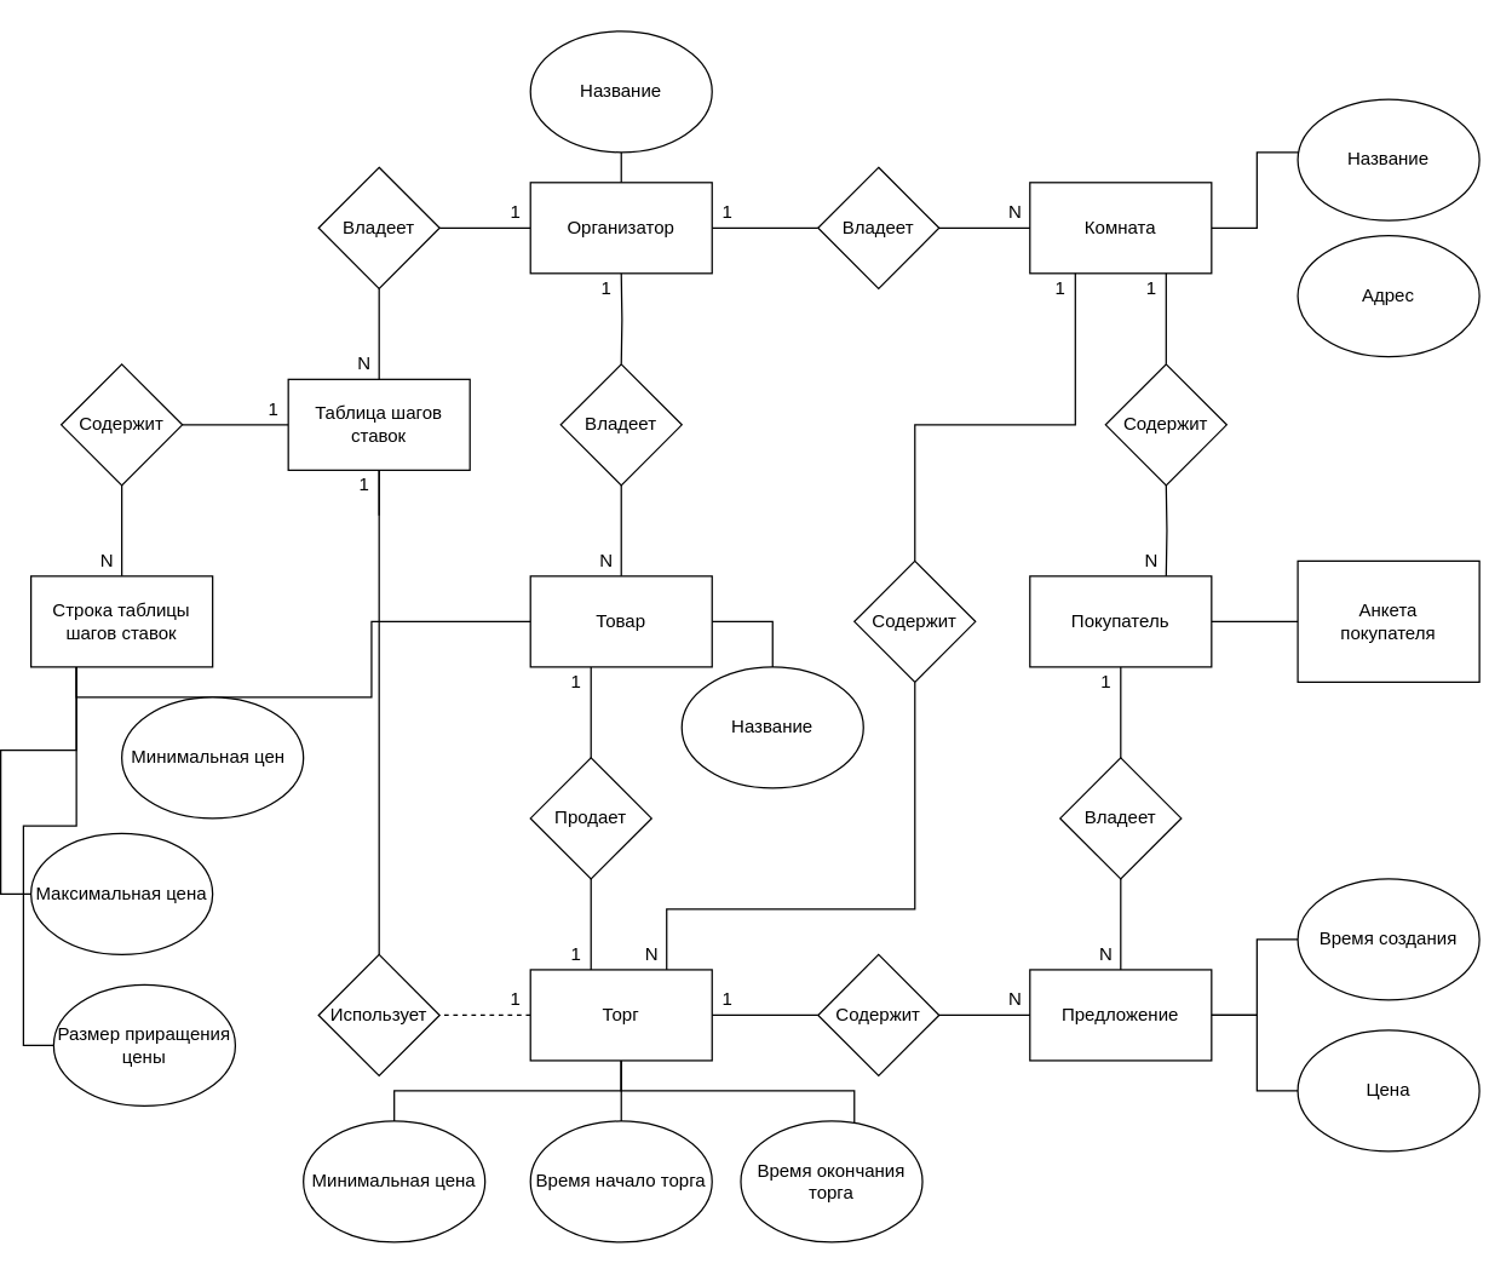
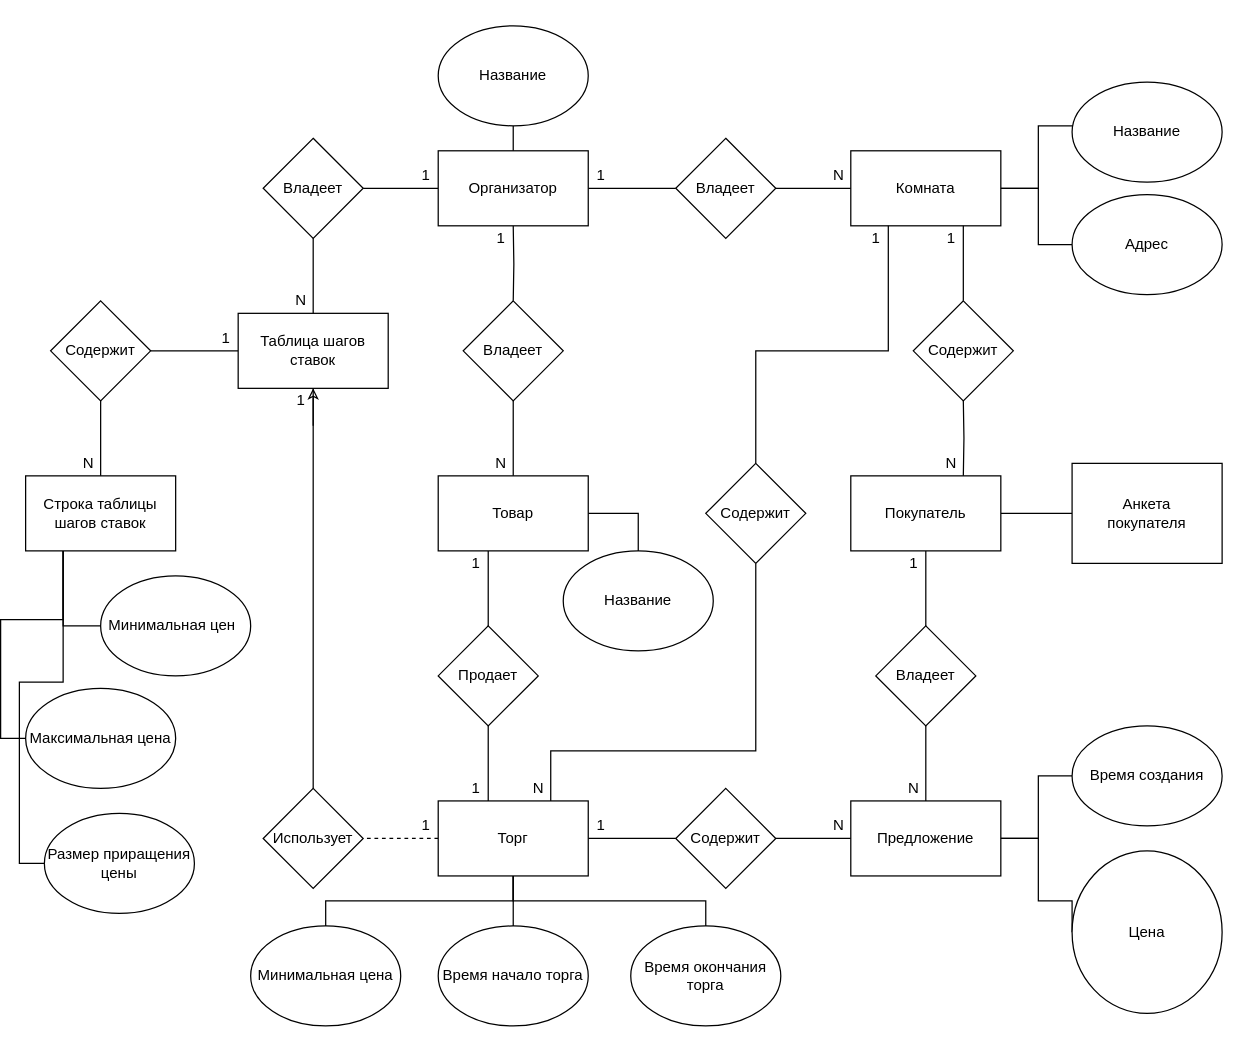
  <mxCell id="0" />
  <mxCell id="1" parent="0" />
  <mxCell id="2" style="edgeStyle=orthogonalEdgeStyle;rounded=0;orthogonalLoop=1;jettySize=auto;html=1;entryX=0;entryY=0.5;entryDx=0;entryDy=0;endArrow=none;endFill=0;" parent="1" source="5" target="9" edge="1"><mxGeometry relative="1" as="geometry" /></mxCell>
  <mxCell id="3" style="edgeStyle=orthogonalEdgeStyle;rounded=0;orthogonalLoop=1;jettySize=auto;html=1;exitX=0.5;exitY=1;exitDx=0;exitDy=0;endArrow=none;endFill=0;" parent="1" target="16" edge="1"><mxGeometry relative="1" as="geometry"><mxPoint x="410" y="180" as="sourcePoint" /></mxGeometry></mxCell>
  <mxCell id="4" style="edgeStyle=orthogonalEdgeStyle;rounded=0;orthogonalLoop=1;jettySize=auto;html=1;exitX=0;exitY=0.5;exitDx=0;exitDy=0;endArrow=none;endFill=0;" parent="1" source="5" target="51" edge="1"><mxGeometry relative="1" as="geometry" /></mxCell>
  <mxCell id="5" value="Организатор" style="rounded=0;whiteSpace=wrap;html=1;" parent="1" vertex="1"><mxGeometry x="350" y="120" width="120" height="60" as="geometry" /></mxCell>
  <mxCell id="6" style="edgeStyle=orthogonalEdgeStyle;rounded=0;orthogonalLoop=1;jettySize=auto;html=1;endArrow=none;endFill=0;" parent="1" source="7" target="21" edge="1"><mxGeometry relative="1" as="geometry"><Array as="points"><mxPoint x="830" y="150" /><mxPoint x="830" y="100" /></Array></mxGeometry></mxCell>
  <mxCell id="7" value="Комната" style="rounded=0;whiteSpace=wrap;html=1;" parent="1" vertex="1"><mxGeometry x="680" y="120" width="120" height="60" as="geometry" /></mxCell>
  <mxCell id="8" style="edgeStyle=orthogonalEdgeStyle;rounded=0;orthogonalLoop=1;jettySize=auto;html=1;exitX=1;exitY=0.5;exitDx=0;exitDy=0;endArrow=none;endFill=0;" parent="1" source="9" target="7" edge="1"><mxGeometry relative="1" as="geometry" /></mxCell>
  <mxCell id="9" value="Владеет" style="rhombus;whiteSpace=wrap;html=1;" parent="1" vertex="1"><mxGeometry x="540" y="110" width="80" height="80" as="geometry" /></mxCell>
  <mxCell id="10" value="1" style="text;html=1;align=center;verticalAlign=middle;resizable=0;points=[];autosize=1;strokeColor=none;fillColor=none;" parent="1" vertex="1"><mxGeometry x="470" y="130" width="20" height="20" as="geometry" /></mxCell>
  <mxCell id="11" value="N" style="text;html=1;align=center;verticalAlign=middle;resizable=0;points=[];autosize=1;strokeColor=none;fillColor=none;" parent="1" vertex="1"><mxGeometry x="660" y="130" width="20" height="20" as="geometry" /></mxCell>
  <mxCell id="12" style="edgeStyle=orthogonalEdgeStyle;rounded=0;orthogonalLoop=1;jettySize=auto;html=1;endArrow=none;endFill=0;" parent="1" source="14" target="32" edge="1"><mxGeometry relative="1" as="geometry"><Array as="points"><mxPoint x="510" y="410" /></Array></mxGeometry></mxCell>
  <mxCell id="13" style="edgeStyle=orthogonalEdgeStyle;rounded=0;orthogonalLoop=1;jettySize=auto;html=1;endArrow=none;endFill=0;" parent="1" source="37" target="43" edge="1"><mxGeometry relative="1" as="geometry"><mxPoint x="580" y="490" as="targetPoint" /></mxGeometry></mxCell>
  <mxCell id="14" value="Товар" style="rounded=0;whiteSpace=wrap;html=1;" parent="1" vertex="1"><mxGeometry x="350" y="380" width="120" height="60" as="geometry" /></mxCell>
  <mxCell id="15" style="edgeStyle=orthogonalEdgeStyle;rounded=0;orthogonalLoop=1;jettySize=auto;html=1;endArrow=none;endFill=0;" parent="1" source="16" edge="1"><mxGeometry relative="1" as="geometry"><mxPoint x="410" y="380" as="targetPoint" /></mxGeometry></mxCell>
  <mxCell id="16" value="Владеет" style="rhombus;whiteSpace=wrap;html=1;" parent="1" vertex="1"><mxGeometry x="370" y="240" width="80" height="80" as="geometry" /></mxCell>
  <mxCell id="17" value="1" style="text;html=1;align=center;verticalAlign=middle;resizable=0;points=[];autosize=1;strokeColor=none;fillColor=none;" parent="1" vertex="1"><mxGeometry x="390" y="180" width="20" height="20" as="geometry" /></mxCell>
  <mxCell id="18" value="N" style="text;html=1;align=center;verticalAlign=middle;resizable=0;points=[];autosize=1;strokeColor=none;fillColor=none;" parent="1" vertex="1"><mxGeometry x="390" y="360" width="20" height="20" as="geometry" /></mxCell>
  <mxCell id="19" style="edgeStyle=orthogonalEdgeStyle;rounded=0;orthogonalLoop=1;jettySize=auto;html=1;endArrow=none;endFill=0;" parent="1" source="20" target="5" edge="1"><mxGeometry relative="1" as="geometry" /></mxCell>
  <mxCell id="20" value="Название" style="ellipse;whiteSpace=wrap;html=1;" parent="1" vertex="1"><mxGeometry x="350" y="20" width="120" height="80" as="geometry" /></mxCell>
  <mxCell id="21" value="Название" style="ellipse;whiteSpace=wrap;html=1;" parent="1" vertex="1"><mxGeometry x="857" y="65" width="120" height="80" as="geometry" /></mxCell>
+ <mxCell id="22" style="rounded=0;orthogonalLoop=1;jettySize=auto;html=1;endArrow=none;endFill=0;edgeStyle=orthogonalEdgeStyle;" parent="1" source="23" target="7" edge="1"><mxGeometry relative="1" as="geometry"><Array as="points"><mxPoint x="830" y="195" /><mxPoint x="830" y="150" /></Array></mxGeometry></mxCell>
  <mxCell id="23" value="Адрес" style="ellipse;whiteSpace=wrap;html=1;" parent="1" vertex="1"><mxGeometry x="857" y="155" width="120" height="80" as="geometry" /></mxCell>
  <mxCell id="24" style="edgeStyle=orthogonalEdgeStyle;rounded=0;orthogonalLoop=1;jettySize=auto;html=1;endArrow=none;endFill=0;" parent="1" source="25" edge="1"><mxGeometry relative="1" as="geometry"><mxPoint x="770" y="180" as="targetPoint" /></mxGeometry></mxCell>
  <mxCell id="25" value="Содержит" style="rhombus;whiteSpace=wrap;html=1;" parent="1" vertex="1"><mxGeometry x="730" y="240" width="80" height="80" as="geometry" /></mxCell>
  <mxCell id="26" style="edgeStyle=orthogonalEdgeStyle;rounded=0;orthogonalLoop=1;jettySize=auto;html=1;endArrow=none;endFill=0;" parent="1" target="25" edge="1"><mxGeometry relative="1" as="geometry"><mxPoint x="770" y="380" as="sourcePoint" /></mxGeometry></mxCell>
  <mxCell id="27" style="edgeStyle=orthogonalEdgeStyle;rounded=0;orthogonalLoop=1;jettySize=auto;html=1;endArrow=none;endFill=0;" parent="1" source="29" target="39" edge="1"><mxGeometry relative="1" as="geometry" /></mxCell>
  <mxCell id="28" style="edgeStyle=orthogonalEdgeStyle;rounded=0;orthogonalLoop=1;jettySize=auto;html=1;endArrow=none;endFill=0;" parent="1" source="29" target="47" edge="1"><mxGeometry relative="1" as="geometry" /></mxCell>
  <mxCell id="29" value="Покупатель" style="rounded=0;whiteSpace=wrap;html=1;" parent="1" vertex="1"><mxGeometry x="680" y="380" width="120" height="60" as="geometry" /></mxCell>
  <mxCell id="30" value="1" style="text;html=1;align=center;verticalAlign=middle;resizable=0;points=[];autosize=1;strokeColor=none;fillColor=none;" parent="1" vertex="1"><mxGeometry x="750" y="180" width="20" height="20" as="geometry" /></mxCell>
  <mxCell id="31" value="N" style="text;html=1;align=center;verticalAlign=middle;resizable=0;points=[];autosize=1;strokeColor=none;fillColor=none;" parent="1" vertex="1"><mxGeometry x="750" y="360" width="20" height="20" as="geometry" /></mxCell>
  <mxCell id="32" value="Название" style="ellipse;whiteSpace=wrap;html=1;" parent="1" vertex="1"><mxGeometry x="450" y="440" width="120" height="80" as="geometry" /></mxCell>
  <mxCell id="33" style="edgeStyle=orthogonalEdgeStyle;rounded=0;orthogonalLoop=1;jettySize=auto;html=1;entryX=0;entryY=0.5;entryDx=0;entryDy=0;endArrow=none;endFill=0;" parent="1" source="34" target="46" edge="1"><mxGeometry relative="1" as="geometry"><Array as="points"><mxPoint x="830" y="670" /><mxPoint x="830" y="720" /></Array></mxGeometry></mxCell>
  <mxCell id="34" value="Предложение" style="rounded=0;whiteSpace=wrap;html=1;" parent="1" vertex="1"><mxGeometry x="680" y="640" width="120" height="60" as="geometry" /></mxCell>
  <mxCell id="35" style="edgeStyle=orthogonalEdgeStyle;rounded=0;orthogonalLoop=1;jettySize=auto;html=1;endArrow=none;endFill=0;dashed=1;" parent="1" source="37" target="66" edge="1"><mxGeometry relative="1" as="geometry" /></mxCell>
  <mxCell id="36" style="edgeStyle=orthogonalEdgeStyle;rounded=0;orthogonalLoop=1;jettySize=auto;html=1;endArrow=none;endFill=0;" edge="1" parent="1" source="37" target="83"><mxGeometry relative="1" as="geometry"><Array as="points"><mxPoint x="440" y="600" /><mxPoint x="604" y="600" /></Array></mxGeometry></mxCell>
  <mxCell id="37" value="Торг" style="rounded=0;whiteSpace=wrap;html=1;" parent="1" vertex="1"><mxGeometry x="350" y="640" width="120" height="60" as="geometry" /></mxCell>
  <mxCell id="38" style="edgeStyle=orthogonalEdgeStyle;rounded=0;orthogonalLoop=1;jettySize=auto;html=1;entryX=0.5;entryY=0;entryDx=0;entryDy=0;endArrow=none;endFill=0;" parent="1" source="39" target="34" edge="1"><mxGeometry relative="1" as="geometry" /></mxCell>
  <mxCell id="39" value="Владеет" style="rhombus;whiteSpace=wrap;html=1;" parent="1" vertex="1"><mxGeometry x="700" y="500" width="80" height="80" as="geometry" /></mxCell>
  <mxCell id="40" value="1" style="text;html=1;align=center;verticalAlign=middle;resizable=0;points=[];autosize=1;strokeColor=none;fillColor=none;" parent="1" vertex="1"><mxGeometry x="720" y="440" width="20" height="20" as="geometry" /></mxCell>
  <mxCell id="41" value="N" style="text;html=1;align=center;verticalAlign=middle;resizable=0;points=[];autosize=1;strokeColor=none;fillColor=none;" parent="1" vertex="1"><mxGeometry x="720" y="620" width="20" height="20" as="geometry" /></mxCell>
  <mxCell id="42" style="edgeStyle=orthogonalEdgeStyle;rounded=0;orthogonalLoop=1;jettySize=auto;html=1;entryX=0;entryY=0.5;entryDx=0;entryDy=0;endArrow=none;endFill=0;" parent="1" source="43" target="34" edge="1"><mxGeometry relative="1" as="geometry"><Array as="points"><mxPoint x="580" y="670" /></Array></mxGeometry></mxCell>
  <mxCell id="43" value="Содержит" style="rhombus;whiteSpace=wrap;html=1;" parent="1" vertex="1"><mxGeometry x="540" y="630" width="80" height="80" as="geometry" /></mxCell>
  <mxCell id="44" value="N" style="text;html=1;align=center;verticalAlign=middle;resizable=0;points=[];autosize=1;strokeColor=none;fillColor=none;" parent="1" vertex="1"><mxGeometry x="660" y="650" width="20" height="20" as="geometry" /></mxCell>
  <mxCell id="45" value="1" style="text;html=1;align=center;verticalAlign=middle;resizable=0;points=[];autosize=1;strokeColor=none;fillColor=none;" parent="1" vertex="1"><mxGeometry x="470" y="650" width="20" height="20" as="geometry" /></mxCell>
- <mxCell id="46" value="Цена" style="ellipse;whiteSpace=wrap;html=1;" parent="1" vertex="1"><mxGeometry x="857" y="680" width="120" height="80" as="geometry" /></mxCell>
+ <mxCell id="46" value="Цена" style="ellipse;whiteSpace=wrap;html=1;" parent="1" vertex="1"><mxGeometry x="857" y="680" width="120" height="130" as="geometry" /></mxCell>
  <mxCell id="47" value="Анкета&lt;br&gt;покупателя" style="whiteSpace=wrap;html=1;rounded=0;" parent="1" vertex="1"><mxGeometry x="857" y="370" width="120" height="80" as="geometry" /></mxCell>
  <mxCell id="48" style="edgeStyle=orthogonalEdgeStyle;rounded=0;orthogonalLoop=1;jettySize=auto;html=1;endArrow=none;endFill=0;" parent="1" source="50" target="51" edge="1"><mxGeometry relative="1" as="geometry"><Array as="points"><mxPoint x="250" y="340" /><mxPoint x="250" y="340" /></Array></mxGeometry></mxCell>
  <mxCell id="49" style="edgeStyle=orthogonalEdgeStyle;rounded=0;orthogonalLoop=1;jettySize=auto;html=1;endArrow=none;endFill=0;" parent="1" source="50" target="59" edge="1"><mxGeometry relative="1" as="geometry"><Array as="points"><mxPoint x="80" y="280" /></Array></mxGeometry></mxCell>
  <mxCell id="50" value="Таблица шагов ставок" style="rounded=0;whiteSpace=wrap;html=1;" parent="1" vertex="1"><mxGeometry x="190" y="250" width="120" height="60" as="geometry" /></mxCell>
  <mxCell id="51" value="Владеет" style="rhombus;whiteSpace=wrap;html=1;" parent="1" vertex="1"><mxGeometry x="210" y="110" width="80" height="80" as="geometry" /></mxCell>
  <mxCell id="52" value="1" style="text;html=1;align=center;verticalAlign=middle;resizable=0;points=[];autosize=1;strokeColor=none;fillColor=none;" parent="1" vertex="1"><mxGeometry x="330" y="130" width="20" height="20" as="geometry" /></mxCell>
  <mxCell id="53" value="N" style="text;html=1;align=center;verticalAlign=middle;resizable=0;points=[];autosize=1;strokeColor=none;fillColor=none;" parent="1" vertex="1"><mxGeometry x="230" y="230" width="20" height="20" as="geometry" /></mxCell>
- <mxCell id="54" style="edgeStyle=orthogonalEdgeStyle;rounded=0;orthogonalLoop=1;jettySize=auto;html=1;exitX=0.25;exitY=1;exitDx=0;exitDy=0;endArrow=none;endFill=0;" parent="1" source="57" target="14" edge="1"><mxGeometry relative="1" as="geometry" /></mxCell>
+ <mxCell id="54" style="edgeStyle=orthogonalEdgeStyle;rounded=0;orthogonalLoop=1;jettySize=auto;html=1;exitX=0.25;exitY=1;exitDx=0;exitDy=0;entryX=0;entryY=0.5;entryDx=0;entryDy=0;endArrow=none;endFill=0;" parent="1" source="57" target="62" edge="1"><mxGeometry relative="1" as="geometry" /></mxCell>
  <mxCell id="55" style="edgeStyle=orthogonalEdgeStyle;rounded=0;orthogonalLoop=1;jettySize=auto;html=1;exitX=0.25;exitY=1;exitDx=0;exitDy=0;entryX=0;entryY=0.5;entryDx=0;entryDy=0;endArrow=none;endFill=0;" parent="1" source="57" target="63" edge="1"><mxGeometry relative="1" as="geometry" /></mxCell>
  <mxCell id="56" style="edgeStyle=orthogonalEdgeStyle;rounded=0;orthogonalLoop=1;jettySize=auto;html=1;exitX=0.25;exitY=1;exitDx=0;exitDy=0;entryX=0;entryY=0.5;entryDx=0;entryDy=0;endArrow=none;endFill=0;" parent="1" source="57" target="64" edge="1"><mxGeometry relative="1" as="geometry" /></mxCell>
  <mxCell id="57" value="Строка таблицы шагов ставок" style="rounded=0;whiteSpace=wrap;html=1;" parent="1" vertex="1"><mxGeometry x="20" y="380" width="120" height="60" as="geometry" /></mxCell>
  <mxCell id="58" style="edgeStyle=orthogonalEdgeStyle;rounded=0;orthogonalLoop=1;jettySize=auto;html=1;endArrow=none;endFill=0;" parent="1" source="59" target="57" edge="1"><mxGeometry relative="1" as="geometry" /></mxCell>
  <mxCell id="59" value="Содержит" style="rhombus;whiteSpace=wrap;html=1;" parent="1" vertex="1"><mxGeometry x="40" y="240" width="80" height="80" as="geometry" /></mxCell>
  <mxCell id="60" value="1" style="text;html=1;align=center;verticalAlign=middle;resizable=0;points=[];autosize=1;strokeColor=none;fillColor=none;" parent="1" vertex="1"><mxGeometry x="230" y="310" width="20" height="20" as="geometry" /></mxCell>
  <mxCell id="61" value="N" style="text;html=1;align=center;verticalAlign=middle;resizable=0;points=[];autosize=1;strokeColor=none;fillColor=none;" parent="1" vertex="1"><mxGeometry x="60" y="360" width="20" height="20" as="geometry" /></mxCell>
  <mxCell id="62" value="Минимальная цен&lt;span style=&quot;white-space: pre&quot;&gt;&#09;&lt;/span&gt;" style="ellipse;whiteSpace=wrap;html=1;" parent="1" vertex="1"><mxGeometry x="80" y="460" width="120" height="80" as="geometry" /></mxCell>
  <mxCell id="63" value="Максимальная цена" style="ellipse;whiteSpace=wrap;html=1;" parent="1" vertex="1"><mxGeometry x="20" y="550" width="120" height="80" as="geometry" /></mxCell>
  <mxCell id="64" value="Размер приращения цены" style="ellipse;whiteSpace=wrap;html=1;" parent="1" vertex="1"><mxGeometry x="35" y="650" width="120" height="80" as="geometry" /></mxCell>
- <mxCell id="65" style="edgeStyle=orthogonalEdgeStyle;rounded=0;orthogonalLoop=1;jettySize=auto;html=1;endArrow=none;endFill=0;" parent="1" source="66" target="50" edge="1"><mxGeometry relative="1" as="geometry"><Array as="points"><mxPoint x="250" y="520" /></Array></mxGeometry></mxCell>
+ <mxCell id="65" style="edgeStyle=orthogonalEdgeStyle;rounded=0;orthogonalLoop=1;jettySize=auto;html=1;endArrow=classic;endFill=0;" parent="1" source="66" target="50" edge="1"><mxGeometry relative="1" as="geometry"><Array as="points"><mxPoint x="250" y="520" /></Array></mxGeometry></mxCell>
  <mxCell id="66" value="Использует" style="rhombus;whiteSpace=wrap;html=1;" parent="1" vertex="1"><mxGeometry x="210" y="630" width="80" height="80" as="geometry" /></mxCell>
  <mxCell id="67" value="1" style="text;html=1;align=center;verticalAlign=middle;resizable=0;points=[];autosize=1;strokeColor=none;fillColor=none;" parent="1" vertex="1"><mxGeometry x="170" y="260" width="20" height="20" as="geometry" /></mxCell>
  <mxCell id="68" value="1" style="text;html=1;align=center;verticalAlign=middle;resizable=0;points=[];autosize=1;strokeColor=none;fillColor=none;" parent="1" vertex="1"><mxGeometry x="330" y="650" width="20" height="20" as="geometry" /></mxCell>
  <mxCell id="69" style="edgeStyle=orthogonalEdgeStyle;rounded=0;orthogonalLoop=1;jettySize=auto;html=1;endArrow=none;endFill=0;" parent="1" source="71" edge="1"><mxGeometry relative="1" as="geometry"><Array as="points"><mxPoint x="390" y="590" /><mxPoint x="390" y="590" /></Array><mxPoint x="390" y="640" as="targetPoint" /></mxGeometry></mxCell>
  <mxCell id="70" style="edgeStyle=orthogonalEdgeStyle;rounded=0;orthogonalLoop=1;jettySize=auto;html=1;exitX=0.5;exitY=0;exitDx=0;exitDy=0;endArrow=none;endFill=0;" parent="1" source="71" edge="1"><mxGeometry relative="1" as="geometry"><Array as="points"><mxPoint x="390" y="470" /><mxPoint x="390" y="470" /></Array><mxPoint x="390" y="440" as="targetPoint" /></mxGeometry></mxCell>
  <mxCell id="71" value="Продает" style="rhombus;whiteSpace=wrap;html=1;" parent="1" vertex="1"><mxGeometry x="350" y="500" width="80" height="80" as="geometry" /></mxCell>
  <mxCell id="72" value="1" style="text;html=1;align=center;verticalAlign=middle;resizable=0;points=[];autosize=1;strokeColor=none;fillColor=none;" parent="1" vertex="1"><mxGeometry x="370" y="620" width="20" height="20" as="geometry" /></mxCell>
  <mxCell id="73" value="1" style="text;html=1;align=center;verticalAlign=middle;resizable=0;points=[];autosize=1;strokeColor=none;fillColor=none;" parent="1" vertex="1"><mxGeometry x="370" y="440" width="20" height="20" as="geometry" /></mxCell>
  <mxCell id="74" style="edgeStyle=orthogonalEdgeStyle;rounded=0;orthogonalLoop=1;jettySize=auto;html=1;endArrow=none;endFill=0;" parent="1" source="75" target="37" edge="1"><mxGeometry relative="1" as="geometry" /></mxCell>
  <mxCell id="75" value="Время начало торга" style="ellipse;whiteSpace=wrap;html=1;" parent="1" vertex="1"><mxGeometry x="350" y="740" width="120" height="80" as="geometry" /></mxCell>
  <mxCell id="76" style="edgeStyle=orthogonalEdgeStyle;rounded=0;orthogonalLoop=1;jettySize=auto;html=1;endArrow=none;endFill=0;" parent="1" source="77" target="37" edge="1"><mxGeometry relative="1" as="geometry"><Array as="points"><mxPoint x="564" y="720" /><mxPoint x="410" y="720" /></Array></mxGeometry></mxCell>
- <mxCell id="77" value="Время окончания торга" style="ellipse;whiteSpace=wrap;html=1;" parent="1" vertex="1"><mxGeometry x="489" y="740" width="120" height="80" as="geometry" /></mxCell>
+ <mxCell id="77" value="Время окончания торга" style="ellipse;whiteSpace=wrap;html=1;" parent="1" vertex="1"><mxGeometry x="504" y="740" width="120" height="80" as="geometry" /></mxCell>
  <mxCell id="78" style="edgeStyle=orthogonalEdgeStyle;rounded=0;orthogonalLoop=1;jettySize=auto;html=1;endArrow=none;endFill=0;" parent="1" source="79" target="34" edge="1"><mxGeometry relative="1" as="geometry"><Array as="points"><mxPoint x="830" y="620" /><mxPoint x="830" y="670" /></Array></mxGeometry></mxCell>
  <mxCell id="79" value="Время создания" style="ellipse;whiteSpace=wrap;html=1;" parent="1" vertex="1"><mxGeometry x="857" y="580" width="120" height="80" as="geometry" /></mxCell>
  <mxCell id="80" style="edgeStyle=orthogonalEdgeStyle;rounded=0;orthogonalLoop=1;jettySize=auto;html=1;endArrow=none;endFill=0;" parent="1" source="81" target="37" edge="1"><mxGeometry relative="1" as="geometry"><Array as="points"><mxPoint x="260" y="720" /><mxPoint x="410" y="720" /></Array></mxGeometry></mxCell>
  <mxCell id="81" value="Минимальная цена" style="ellipse;whiteSpace=wrap;html=1;" parent="1" vertex="1"><mxGeometry x="200" y="740" width="120" height="80" as="geometry" /></mxCell>
  <mxCell id="82" style="edgeStyle=orthogonalEdgeStyle;rounded=0;orthogonalLoop=1;jettySize=auto;html=1;endArrow=none;endFill=0;" edge="1" parent="1" source="83" target="7"><mxGeometry relative="1" as="geometry"><Array as="points"><mxPoint x="710" y="280" /></Array></mxGeometry></mxCell>
  <mxCell id="83" value="Содержит" style="rhombus;whiteSpace=wrap;html=1;" vertex="1" parent="1"><mxGeometry x="564" y="370" width="80" height="80" as="geometry" /></mxCell>
  <mxCell id="84" value="N" style="text;html=1;align=center;verticalAlign=middle;resizable=0;points=[];autosize=1;strokeColor=none;fillColor=none;" vertex="1" parent="1"><mxGeometry x="420" y="620" width="20" height="20" as="geometry" /></mxCell>
  <mxCell id="85" value="1" style="text;html=1;align=center;verticalAlign=middle;resizable=0;points=[];autosize=1;strokeColor=none;fillColor=none;" vertex="1" parent="1"><mxGeometry x="690" y="180" width="20" height="20" as="geometry" /></mxCell>
